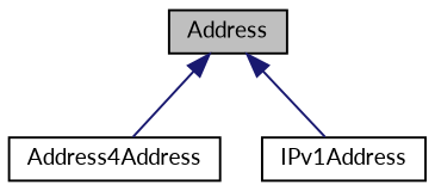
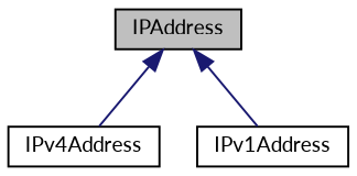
  digraph {
    fontname=Lato
    node [color=black fillcolor=white fontname=Lato fontsize=10 shape=record style=filled]
    edge [color=midnightblue dir=back fontname=Lato fontsize=10 labelfontname=Helvetica labelfontsize=10 style=solid]
-   n1 [fillcolor=grey75 fontcolor=black height=0.2 label=Address width=0.4]
-   n2 [height=0.2 label=Address4Address width=0.4]
+   n1 [fillcolor=grey75 fontcolor=black height=0.2 label=IPAddress width=0.4]
+   n2 [height=0.2 label=IPv4Address width=0.4]
    n3 [height=0.2 label=IPv1Address width=0.4]
    n1 -> n2
    n1 -> n3
  }
